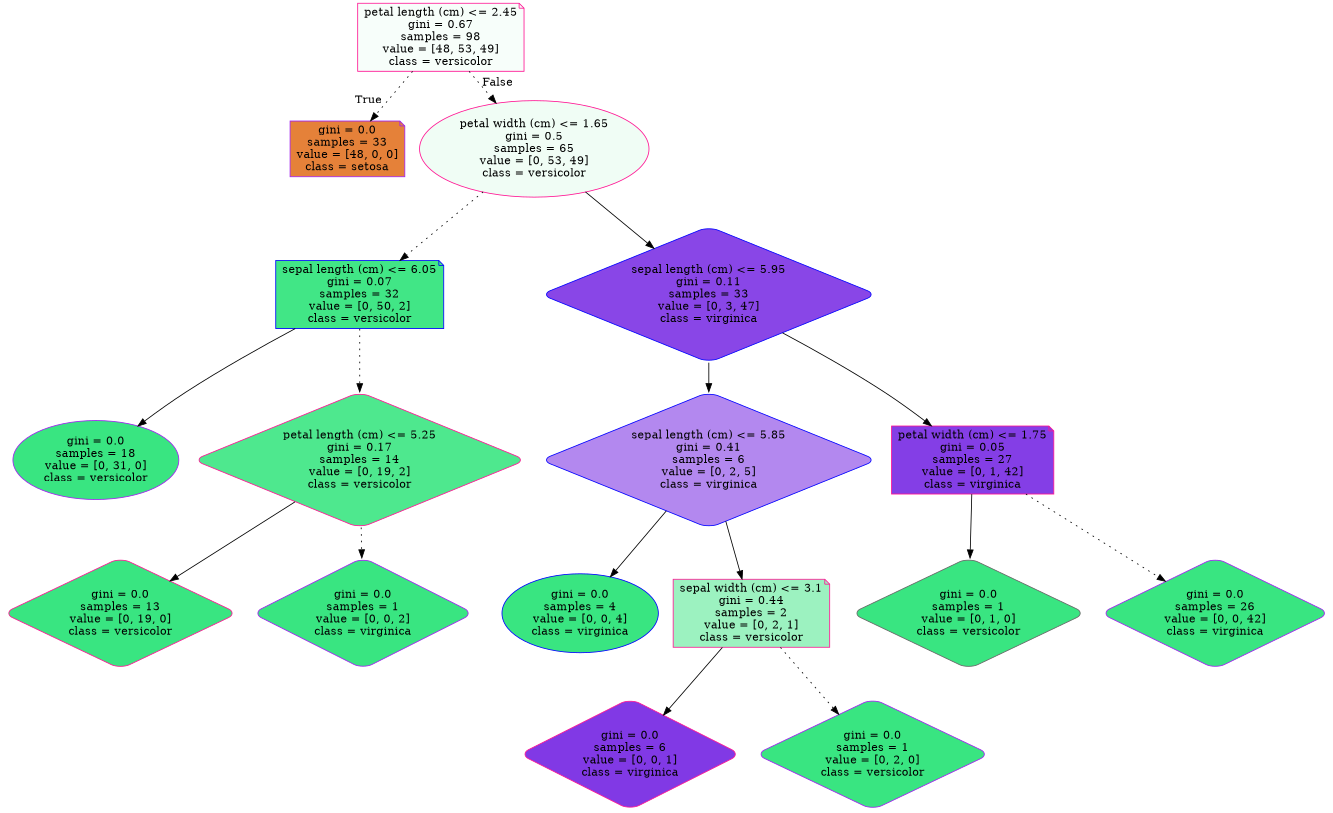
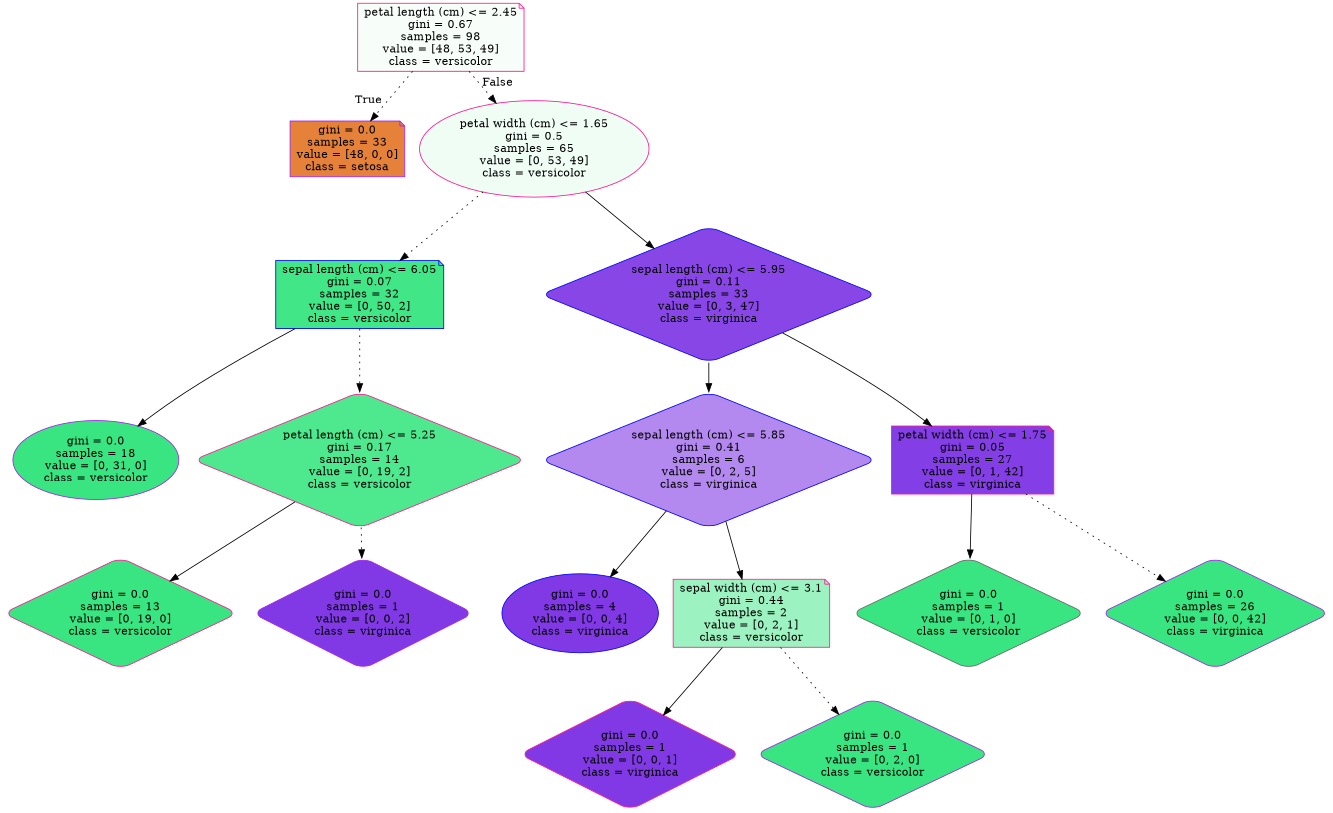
  digraph {
    fontname="DejaVu Serif"
    node [color=deeppink fillcolor="#39e581" fontname="DejaVu Serif" shape=diamond style="filled, rounded"]
    edge [fontname="DejaVu Serif" style=solid]
    n1 [fillcolor="#f7fefa" label="petal length (cm) <= 2.45\ngini = 0.67\nsamples = 98\nvalue = [48, 53, 49]\nclass = versicolor" shape=note]
    n2 [color=purple fillcolor="#e58139" label="gini = 0.0\nsamples = 33\nvalue = [48, 0, 0]\nclass = setosa" shape=note]
    n3 [fillcolor="#f0fdf5" label="petal width (cm) <= 1.65\ngini = 0.5\nsamples = 65\nvalue = [0, 53, 49]\nclass = versicolor" shape=ellipse]
    n4 [color=blue fillcolor="#41e686" label="sepal length (cm) <= 6.05\ngini = 0.07\nsamples = 32\nvalue = [0, 50, 2]\nclass = versicolor" shape=note]
    n5 [color=blue fillcolor="#8946e7" label="sepal length (cm) <= 5.95\ngini = 0.11\nsamples = 33\nvalue = [0, 3, 47]\nclass = virginica"]
    n6 [color=purple label="gini = 0.0\nsamples = 18\nvalue = [0, 31, 0]\nclass = versicolor" shape=ellipse]
    n7 [fillcolor="#4ee88e" label="petal length (cm) <= 5.25\ngini = 0.17\nsamples = 14\nvalue = [0, 19, 2]\nclass = versicolor"]
    n8 [color=blue fillcolor="#b388ef" label="sepal length (cm) <= 5.85\ngini = 0.41\nsamples = 6\nvalue = [0, 2, 5]\nclass = virginica"]
    n9 [fillcolor="#843ee6" label="petal width (cm) <= 1.75\ngini = 0.05\nsamples = 27\nvalue = [0, 1, 42]\nclass = virginica" shape=note]
    n10 [label="gini = 0.0\nsamples = 13\nvalue = [0, 19, 0]\nclass = versicolor"]
-   n11 [color=purple label="gini = 0.0\nsamples = 1\nvalue = [0, 0, 2]\nclass = virginica"]
-   n12 [color=blue label="gini = 0.0\nsamples = 4\nvalue = [0, 0, 4]\nclass = virginica" shape=ellipse]
+   n11 [color=purple fillcolor="#8139e5" label="gini = 0.0\nsamples = 1\nvalue = [0, 0, 2]\nclass = virginica"]
+   n12 [color=blue fillcolor="#8139e5" label="gini = 0.0\nsamples = 4\nvalue = [0, 0, 4]\nclass = virginica" shape=ellipse]
    n13 [fillcolor="#9cf2c0" label="sepal width (cm) <= 3.1\ngini = 0.44\nsamples = 2\nvalue = [0, 2, 1]\nclass = versicolor" shape=note]
    n14 [color=gray40 label="gini = 0.0\nsamples = 1\nvalue = [0, 1, 0]\nclass = versicolor"]
    n15 [color=purple label="gini = 0.0\nsamples = 26\nvalue = [0, 0, 42]\nclass = virginica"]
-   n16 [fillcolor="#8139e5" label="gini = 0.0\nsamples = 6\nvalue = [0, 0, 1]\nclass = virginica"]
+   n16 [fillcolor="#8139e5" label="gini = 0.0\nsamples = 1\nvalue = [0, 0, 1]\nclass = virginica"]
    n17 [color=purple label="gini = 0.0\nsamples = 1\nvalue = [0, 2, 0]\nclass = versicolor"]
    n1 -> n2 [headlabel=True labelangle=45 labeldistance=2.5 style=dotted]
    n1 -> n3 [headlabel=False labelangle=-45 labeldistance=2.5 style=dotted]
    n3 -> n4 [style=dotted]
    n3 -> n5
    n4 -> n6
    n4 -> n7 [style=dotted]
    n5 -> n8
    n5 -> n9
    n7 -> n10
    n7 -> n11 [style=dotted]
    n8 -> n12
    n8 -> n13
    n9 -> n14
    n9 -> n15 [style=dotted]
    n13 -> n16
    n13 -> n17 [style=dotted]
  }
